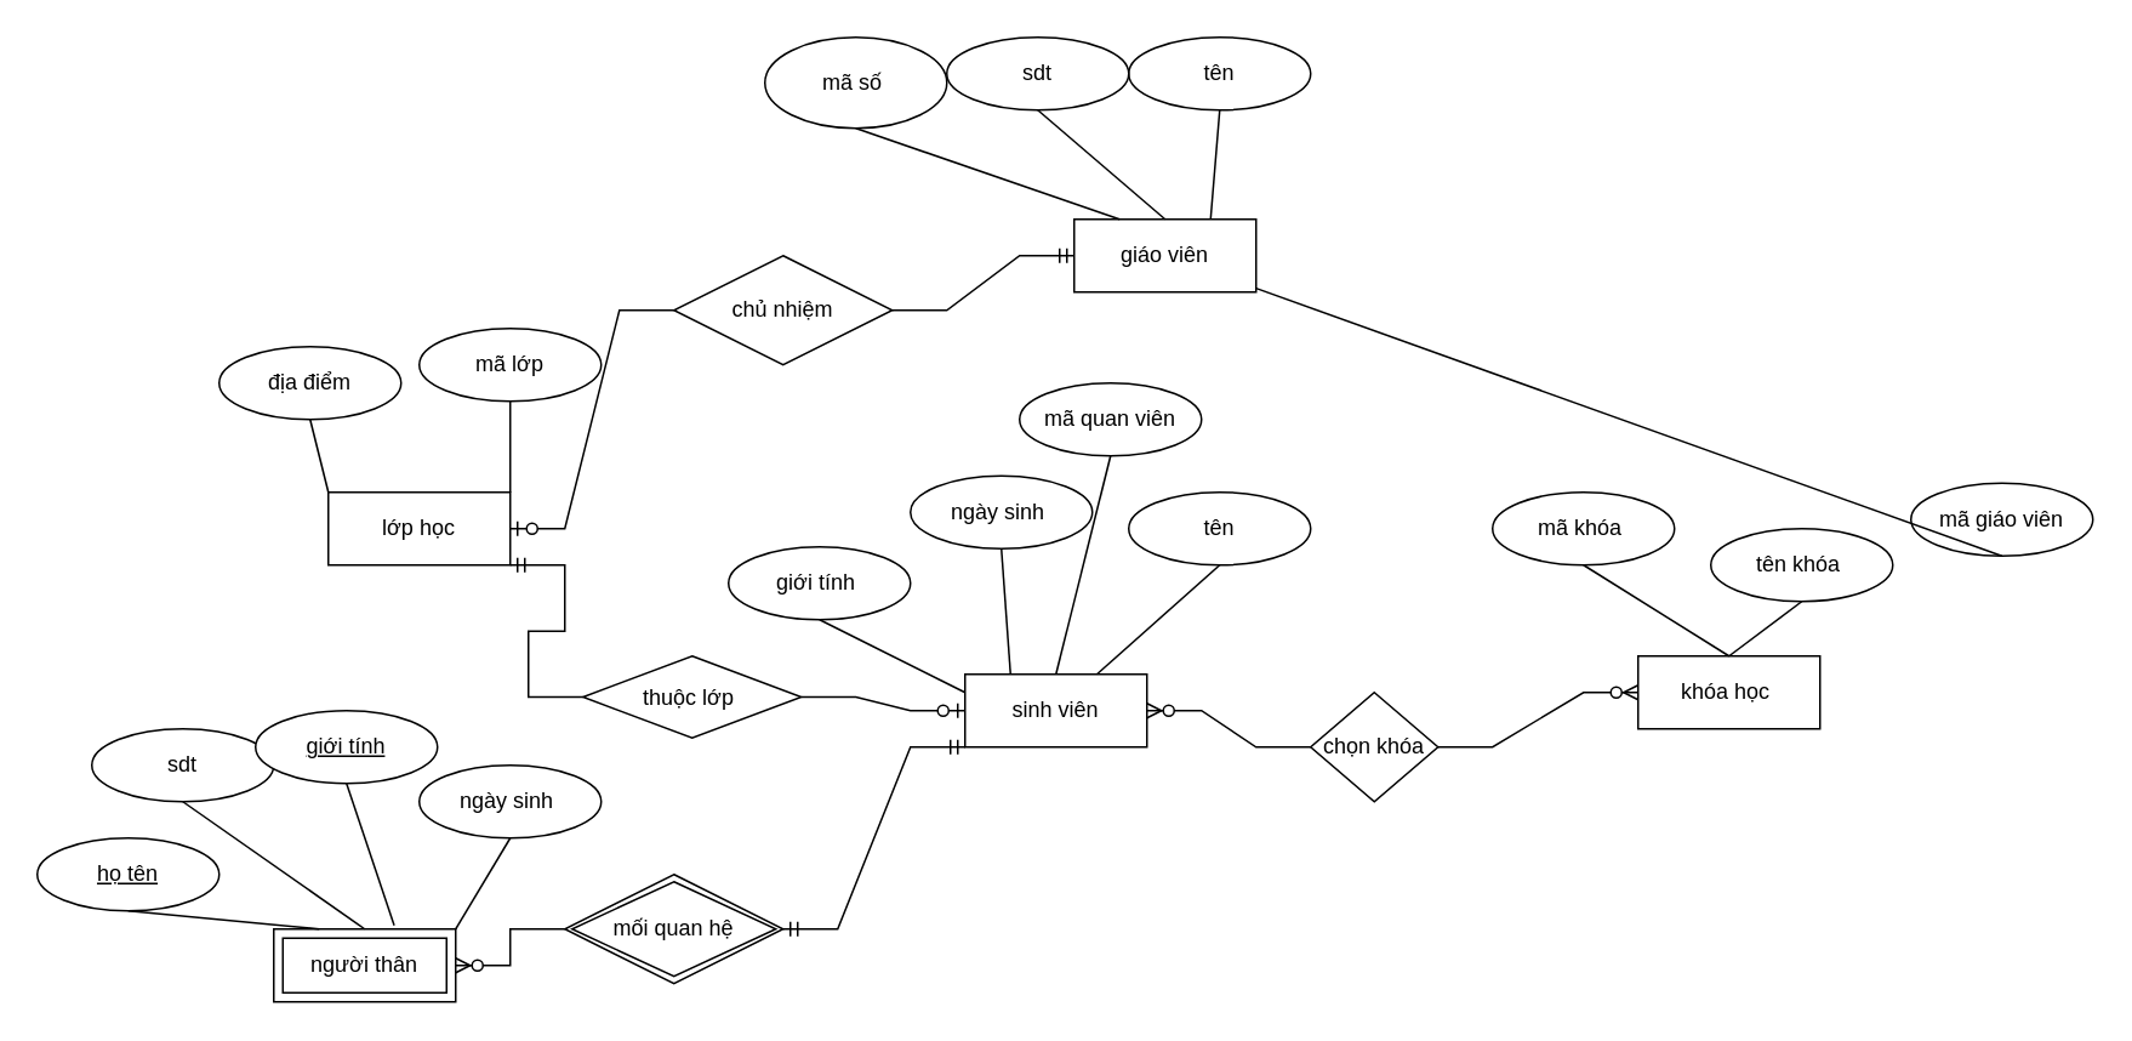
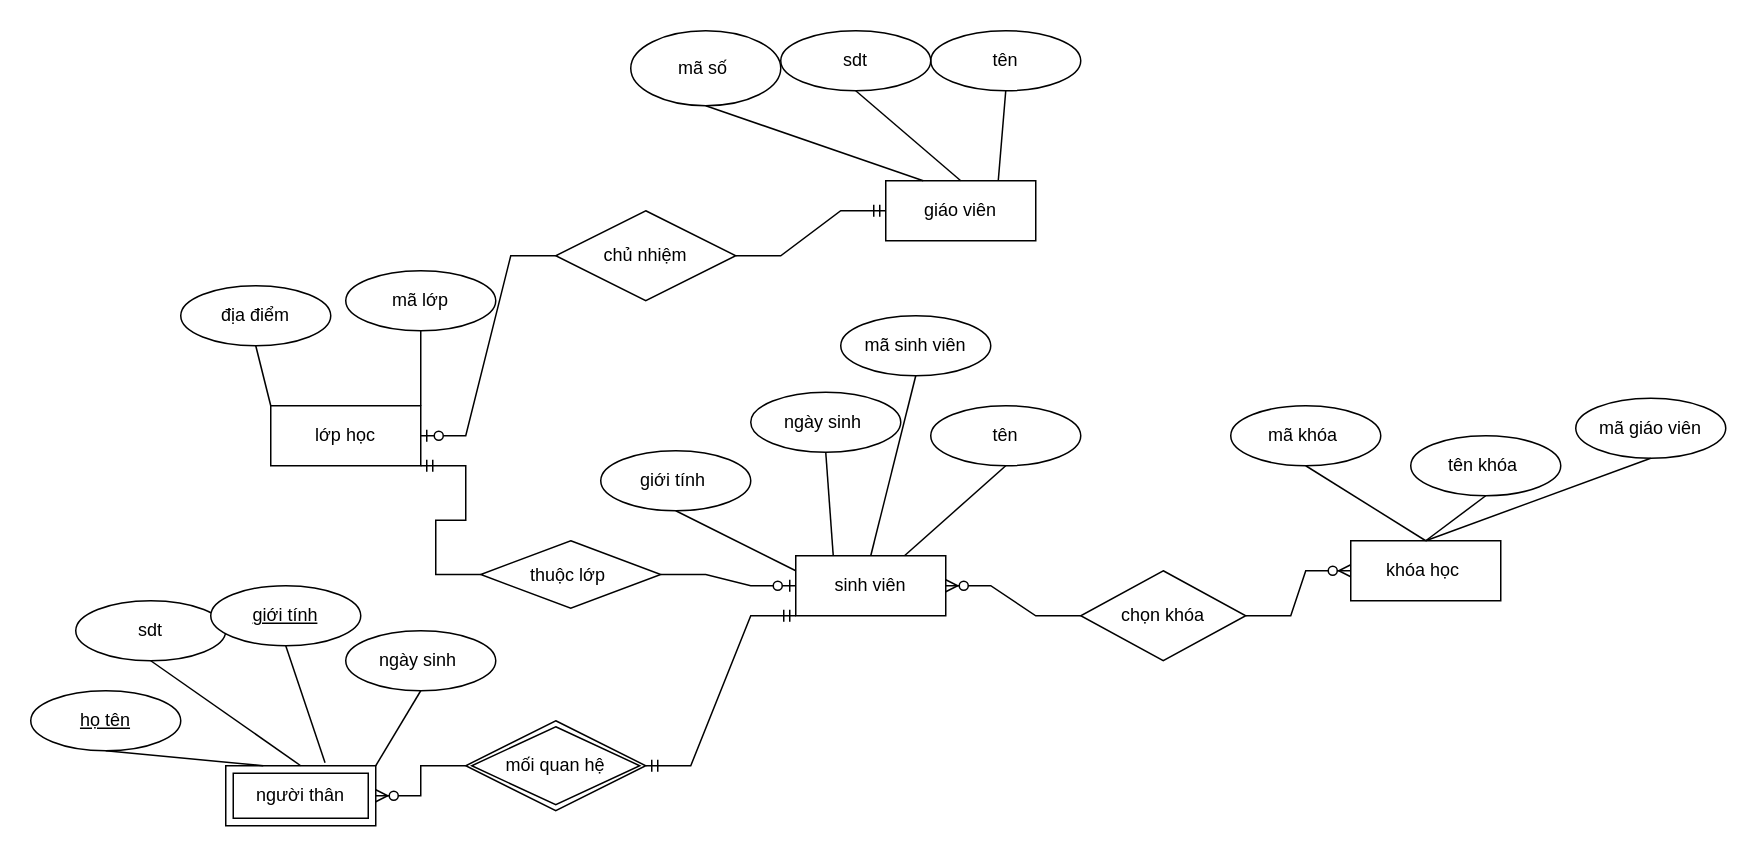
  <mxCell id="0" />
  <mxCell id="1" parent="0" />
  <mxCell id="2" value="mã số&amp;nbsp;" style="ellipse;whiteSpace=wrap;html=1;align=center;" parent="1" vertex="1"><mxGeometry x="420" y="20" width="100" height="50" as="geometry" /></mxCell>
  <mxCell id="3" value="tên" style="ellipse;whiteSpace=wrap;html=1;align=center;" parent="1" vertex="1"><mxGeometry x="620" y="20" width="100" height="40" as="geometry" /></mxCell>
  <mxCell id="4" value="giáo viên" style="whiteSpace=wrap;html=1;align=center;" parent="1" vertex="1"><mxGeometry x="590" y="120" width="100" height="40" as="geometry" /></mxCell>
  <mxCell id="5" value="sdt" style="ellipse;whiteSpace=wrap;html=1;align=center;" parent="1" vertex="1"><mxGeometry x="520" y="20" width="100" height="40" as="geometry" /></mxCell>
  <mxCell id="6" value="" style="endArrow=none;html=1;rounded=0;entryX=0.25;entryY=0;entryDx=0;entryDy=0;exitX=0.5;exitY=1;exitDx=0;exitDy=0;" parent="1" source="2" target="4" edge="1"><mxGeometry relative="1" as="geometry"><mxPoint x="210" y="-15.5" as="sourcePoint" /><mxPoint x="370" y="-15.5" as="targetPoint" /></mxGeometry></mxCell>
  <mxCell id="7" value="" style="endArrow=none;html=1;rounded=0;entryX=0.75;entryY=0;entryDx=0;entryDy=0;exitX=0.5;exitY=1;exitDx=0;exitDy=0;" parent="1" source="3" target="4" edge="1"><mxGeometry relative="1" as="geometry"><mxPoint x="340" y="-10" as="sourcePoint" /><mxPoint x="375" y="65.5" as="targetPoint" /></mxGeometry></mxCell>
  <mxCell id="8" value="sinh viên" style="whiteSpace=wrap;html=1;align=center;" parent="1" vertex="1"><mxGeometry x="530" y="370" width="100" height="40" as="geometry" /></mxCell>
  <mxCell id="9" value="khóa học&amp;nbsp;" style="whiteSpace=wrap;html=1;align=center;" parent="1" vertex="1"><mxGeometry x="900" y="360" width="100" height="40" as="geometry" /></mxCell>
  <mxCell id="10" value="lớp học" style="whiteSpace=wrap;html=1;align=center;" parent="1" vertex="1"><mxGeometry x="180" y="270" width="100" height="40" as="geometry" /></mxCell>
  <mxCell id="11" value="địa điểm" style="ellipse;whiteSpace=wrap;html=1;align=center;" parent="1" vertex="1"><mxGeometry x="120" y="190" width="100" height="40" as="geometry" /></mxCell>
  <mxCell id="12" value="mã lớp" style="ellipse;whiteSpace=wrap;html=1;align=center;" parent="1" vertex="1"><mxGeometry x="230" y="180" width="100" height="40" as="geometry" /></mxCell>
  <mxCell id="13" value="" style="endArrow=none;html=1;rounded=0;exitX=0.5;exitY=1;exitDx=0;exitDy=0;entryX=0;entryY=0;entryDx=0;entryDy=0;" parent="1" source="11" target="10" edge="1"><mxGeometry relative="1" as="geometry"><mxPoint x="240" y="200" as="sourcePoint" /><mxPoint x="400" y="200" as="targetPoint" /></mxGeometry></mxCell>
  <mxCell id="14" value="" style="endArrow=none;html=1;rounded=0;entryX=0.5;entryY=1;entryDx=0;entryDy=0;exitX=1;exitY=0;exitDx=0;exitDy=0;" parent="1" source="10" target="12" edge="1"><mxGeometry relative="1" as="geometry"><mxPoint x="400" y="170" as="sourcePoint" /><mxPoint x="560" y="170" as="targetPoint" /></mxGeometry></mxCell>
  <mxCell id="15" value="tên khóa&amp;nbsp;" style="ellipse;whiteSpace=wrap;html=1;align=center;" parent="1" vertex="1"><mxGeometry x="940" y="290" width="100" height="40" as="geometry" /></mxCell>
  <mxCell id="16" value="mã giáo viên" style="ellipse;whiteSpace=wrap;html=1;align=center;" parent="1" vertex="1"><mxGeometry x="1050" y="265" width="100" height="40" as="geometry" /></mxCell>
  <mxCell id="17" value="" style="endArrow=none;html=1;rounded=0;entryX=0.5;entryY=0;entryDx=0;entryDy=0;startArrow=none;exitX=0.5;exitY=1;exitDx=0;exitDy=0;" parent="1" source="35" target="9" edge="1"><mxGeometry relative="1" as="geometry"><mxPoint x="680" y="289" as="sourcePoint" /><mxPoint x="840" y="289" as="targetPoint" /></mxGeometry></mxCell>
- <mxCell id="18" value="" style="endArrow=none;html=1;rounded=0;exitX=0.5;exitY=1;exitDx=0;exitDy=0;" parent="1" source="16" target="4" edge="1"><mxGeometry relative="1" as="geometry"><mxPoint x="930" y="439" as="sourcePoint" /><mxPoint x="1030" y="490" as="targetPoint" /></mxGeometry></mxCell>
+ <mxCell id="18" value="" style="endArrow=none;html=1;rounded=0;entryX=0.5;entryY=0;entryDx=0;entryDy=0;exitX=0.5;exitY=1;exitDx=0;exitDy=0;" parent="1" source="16" target="9" edge="1"><mxGeometry relative="1" as="geometry"><mxPoint x="930" y="439" as="sourcePoint" /><mxPoint x="1030" y="490" as="targetPoint" /></mxGeometry></mxCell>
  <mxCell id="19" value="" style="endArrow=none;html=1;rounded=0;exitX=0.5;exitY=1;exitDx=0;exitDy=0;entryX=0.5;entryY=0;entryDx=0;entryDy=0;" parent="1" source="15" target="9" edge="1"><mxGeometry relative="1" as="geometry"><mxPoint x="790" y="394.5" as="sourcePoint" /><mxPoint x="850" y="490" as="targetPoint" /></mxGeometry></mxCell>
  <mxCell id="20" value="tên" style="ellipse;whiteSpace=wrap;html=1;align=center;" parent="1" vertex="1"><mxGeometry x="620" y="270" width="100" height="40" as="geometry" /></mxCell>
- <mxCell id="21" value="mã quan viên" style="ellipse;whiteSpace=wrap;html=1;align=center;" parent="1" vertex="1"><mxGeometry x="560" y="210" width="100" height="40" as="geometry" /></mxCell>
+ <mxCell id="21" value="mã sinh viên" style="ellipse;whiteSpace=wrap;html=1;align=center;" parent="1" vertex="1"><mxGeometry x="560" y="210" width="100" height="40" as="geometry" /></mxCell>
  <mxCell id="22" value="ngày sinh&amp;nbsp;" style="ellipse;whiteSpace=wrap;html=1;align=center;" parent="1" vertex="1"><mxGeometry x="500" y="261" width="100" height="40" as="geometry" /></mxCell>
  <mxCell id="23" value="giới tính&amp;nbsp;" style="ellipse;whiteSpace=wrap;html=1;align=center;" parent="1" vertex="1"><mxGeometry x="400" y="300" width="100" height="40" as="geometry" /></mxCell>
  <mxCell id="24" value="" style="endArrow=none;html=1;rounded=0;entryX=0.25;entryY=0;entryDx=0;entryDy=0;exitX=0.5;exitY=1;exitDx=0;exitDy=0;" parent="1" source="22" target="8" edge="1"><mxGeometry relative="1" as="geometry"><mxPoint x="420" y="220.3" as="sourcePoint" /><mxPoint x="580" y="220.3" as="targetPoint" /><Array as="points" /></mxGeometry></mxCell>
  <mxCell id="25" value="" style="endArrow=none;html=1;rounded=0;entryX=0.5;entryY=1;entryDx=0;entryDy=0;" parent="1" source="8" target="20" edge="1"><mxGeometry relative="1" as="geometry"><mxPoint x="560" y="230.8" as="sourcePoint" /><mxPoint x="643" y="240" as="targetPoint" /></mxGeometry></mxCell>
  <mxCell id="26" value="người thân" style="shape=ext;margin=3;double=1;whiteSpace=wrap;html=1;align=center;" parent="1" vertex="1"><mxGeometry x="150" y="510" width="100" height="40" as="geometry" /></mxCell>
  <mxCell id="27" value="" style="endArrow=none;html=1;rounded=0;entryX=0.25;entryY=0;entryDx=0;entryDy=0;exitX=0.5;exitY=1;exitDx=0;exitDy=0;" parent="1" source="28" target="26" edge="1"><mxGeometry relative="1" as="geometry"><mxPoint x="160" y="200" as="sourcePoint" /><mxPoint x="280" y="250" as="targetPoint" /></mxGeometry></mxCell>
  <mxCell id="28" value="&lt;u&gt;họ tên&lt;/u&gt;" style="ellipse;whiteSpace=wrap;html=1;align=center;" parent="1" vertex="1"><mxGeometry x="20" y="460" width="100" height="40" as="geometry" /></mxCell>
  <mxCell id="29" value="sdt" style="ellipse;whiteSpace=wrap;html=1;align=center;" parent="1" vertex="1"><mxGeometry x="50" y="400" width="100" height="40" as="geometry" /></mxCell>
  <mxCell id="30" value="ngày sinh&amp;nbsp;" style="ellipse;whiteSpace=wrap;html=1;align=center;" parent="1" vertex="1"><mxGeometry x="230" y="420" width="100" height="40" as="geometry" /></mxCell>
  <mxCell id="31" value="giới tính" style="ellipse;whiteSpace=wrap;html=1;align=center;fontStyle=4;" parent="1" vertex="1"><mxGeometry x="140" y="390" width="100" height="40" as="geometry" /></mxCell>
  <mxCell id="32" value="" style="endArrow=none;html=1;rounded=0;entryX=0.5;entryY=1;entryDx=0;entryDy=0;exitX=1;exitY=0;exitDx=0;exitDy=0;" parent="1" source="26" target="30" edge="1"><mxGeometry relative="1" as="geometry"><mxPoint x="270" y="260" as="sourcePoint" /><mxPoint x="370" y="311" as="targetPoint" /></mxGeometry></mxCell>
  <mxCell id="33" value="" style="endArrow=none;html=1;rounded=0;entryX=0.5;entryY=0;entryDx=0;entryDy=0;exitX=0.5;exitY=1;exitDx=0;exitDy=0;" parent="1" source="29" target="26" edge="1"><mxGeometry relative="1" as="geometry"><mxPoint x="250" y="199" as="sourcePoint" /><mxPoint x="350" y="250" as="targetPoint" /></mxGeometry></mxCell>
  <mxCell id="34" value="" style="endArrow=none;html=1;rounded=0;entryX=0.662;entryY=-0.05;entryDx=0;entryDy=0;entryPerimeter=0;exitX=0.5;exitY=1;exitDx=0;exitDy=0;" parent="1" source="31" target="26" edge="1"><mxGeometry relative="1" as="geometry"><mxPoint x="350" y="189" as="sourcePoint" /><mxPoint x="340" y="250" as="targetPoint" /></mxGeometry></mxCell>
  <mxCell id="35" value="mã khóa&amp;nbsp;" style="ellipse;whiteSpace=wrap;html=1;align=center;" parent="1" vertex="1"><mxGeometry x="820" y="270" width="100" height="40" as="geometry" /></mxCell>
  <mxCell id="36" value="" style="endArrow=none;html=1;rounded=0;entryX=0;entryY=0.25;entryDx=0;entryDy=0;exitX=0.5;exitY=1;exitDx=0;exitDy=0;" parent="1" source="23" target="8" edge="1"><mxGeometry relative="1" as="geometry"><mxPoint x="560" y="310" as="sourcePoint" /><mxPoint x="565" y="380" as="targetPoint" /><Array as="points" /></mxGeometry></mxCell>
  <mxCell id="37" value="" style="endArrow=none;html=1;rounded=0;entryX=0.5;entryY=0;entryDx=0;entryDy=0;exitX=0.5;exitY=1;exitDx=0;exitDy=0;" parent="1" source="21" target="8" edge="1"><mxGeometry relative="1" as="geometry"><mxPoint x="570" y="320" as="sourcePoint" /><mxPoint x="575" y="390" as="targetPoint" /><Array as="points" /></mxGeometry></mxCell>
  <mxCell id="38" value="mối quan hệ" style="shape=rhombus;double=1;perimeter=rhombusPerimeter;whiteSpace=wrap;html=1;align=center;" parent="1" vertex="1"><mxGeometry x="310" y="480" width="120" height="60" as="geometry" /></mxCell>
  <mxCell id="39" value="" style="edgeStyle=entityRelationEdgeStyle;fontSize=12;html=1;endArrow=ERzeroToMany;endFill=1;rounded=0;entryX=1;entryY=0.5;entryDx=0;entryDy=0;exitX=0;exitY=0.5;exitDx=0;exitDy=0;" parent="1" source="38" target="26" edge="1"><mxGeometry width="100" height="100" relative="1" as="geometry"><mxPoint x="240" y="530" as="sourcePoint" /><mxPoint x="340" y="430" as="targetPoint" /></mxGeometry></mxCell>
  <mxCell id="40" value="" style="edgeStyle=entityRelationEdgeStyle;fontSize=12;html=1;endArrow=ERmandOne;startArrow=ERmandOne;rounded=0;entryX=0;entryY=1;entryDx=0;entryDy=0;exitX=1;exitY=0.5;exitDx=0;exitDy=0;" parent="1" source="38" target="8" edge="1"><mxGeometry width="100" height="100" relative="1" as="geometry"><mxPoint x="280" y="550" as="sourcePoint" /><mxPoint x="380" y="450" as="targetPoint" /></mxGeometry></mxCell>
- <mxCell id="41" value="chọn khóa" style="shape=rhombus;perimeter=rhombusPerimeter;whiteSpace=wrap;html=1;align=center;" parent="1" vertex="1"><mxGeometry x="720" y="380" width="70" height="60" as="geometry" /></mxCell>
+ <mxCell id="41" value="chọn khóa" style="shape=rhombus;perimeter=rhombusPerimeter;whiteSpace=wrap;html=1;align=center;" parent="1" vertex="1"><mxGeometry x="720" y="380" width="110" height="60" as="geometry" /></mxCell>
  <mxCell id="42" value="" style="edgeStyle=entityRelationEdgeStyle;fontSize=12;html=1;endArrow=ERzeroToMany;endFill=1;rounded=0;exitX=0;exitY=0.5;exitDx=0;exitDy=0;" parent="1" source="41" target="8" edge="1"><mxGeometry width="100" height="100" relative="1" as="geometry"><mxPoint x="630" y="540" as="sourcePoint" /><mxPoint x="730" y="440" as="targetPoint" /></mxGeometry></mxCell>
  <mxCell id="43" value="" style="edgeStyle=entityRelationEdgeStyle;fontSize=12;html=1;endArrow=ERzeroToMany;endFill=1;rounded=0;entryX=0;entryY=0.5;entryDx=0;entryDy=0;exitX=1;exitY=0.5;exitDx=0;exitDy=0;" parent="1" source="41" target="9" edge="1"><mxGeometry width="100" height="100" relative="1" as="geometry"><mxPoint x="820" y="550" as="sourcePoint" /><mxPoint x="920" y="450" as="targetPoint" /></mxGeometry></mxCell>
  <mxCell id="44" value="" style="endArrow=none;html=1;rounded=0;entryX=0.5;entryY=0;entryDx=0;entryDy=0;exitX=0.5;exitY=1;exitDx=0;exitDy=0;" parent="1" source="5" target="4" edge="1"><mxGeometry relative="1" as="geometry"><mxPoint x="275" y="0" as="sourcePoint" /><mxPoint x="230" y="80" as="targetPoint" /></mxGeometry></mxCell>
  <mxCell id="45" value="chủ nhiệm" style="shape=rhombus;perimeter=rhombusPerimeter;whiteSpace=wrap;html=1;align=center;" parent="1" vertex="1"><mxGeometry x="370" y="140" width="120" height="60" as="geometry" /></mxCell>
  <mxCell id="46" value="" style="edgeStyle=entityRelationEdgeStyle;fontSize=12;html=1;endArrow=ERmandOne;rounded=0;entryX=0;entryY=0.5;entryDx=0;entryDy=0;exitX=1;exitY=0.5;exitDx=0;exitDy=0;" parent="1" source="45" target="4" edge="1"><mxGeometry width="100" height="100" relative="1" as="geometry"><mxPoint x="740" y="220" as="sourcePoint" /><mxPoint x="840" y="120" as="targetPoint" /></mxGeometry></mxCell>
  <mxCell id="47" style="edgeStyle=orthogonalEdgeStyle;rounded=0;orthogonalLoop=1;jettySize=auto;html=1;exitX=0.5;exitY=1;exitDx=0;exitDy=0;" parent="1" source="45" target="45" edge="1"><mxGeometry relative="1" as="geometry" /></mxCell>
  <mxCell id="48" value="" style="edgeStyle=entityRelationEdgeStyle;fontSize=12;html=1;endArrow=ERzeroToOne;endFill=1;rounded=0;entryX=1;entryY=0.5;entryDx=0;entryDy=0;exitX=0;exitY=0.5;exitDx=0;exitDy=0;" parent="1" source="45" target="10" edge="1"><mxGeometry width="100" height="100" relative="1" as="geometry"><mxPoint x="280" y="380" as="sourcePoint" /><mxPoint x="380" y="280" as="targetPoint" /></mxGeometry></mxCell>
  <mxCell id="49" value="thuộc lớp&amp;nbsp;" style="shape=rhombus;perimeter=rhombusPerimeter;whiteSpace=wrap;html=1;align=center;" parent="1" vertex="1"><mxGeometry x="320" y="360" width="120" height="45" as="geometry" /></mxCell>
  <mxCell id="50" value="" style="edgeStyle=entityRelationEdgeStyle;fontSize=12;html=1;endArrow=ERmandOne;rounded=0;entryX=1;entryY=1;entryDx=0;entryDy=0;exitX=0;exitY=0.5;exitDx=0;exitDy=0;" parent="1" source="49" target="10" edge="1"><mxGeometry width="100" height="100" relative="1" as="geometry"><mxPoint x="290" y="340" as="sourcePoint" /><mxPoint x="390" y="240" as="targetPoint" /></mxGeometry></mxCell>
  <mxCell id="51" value="" style="edgeStyle=entityRelationEdgeStyle;fontSize=12;html=1;endArrow=ERzeroToOne;endFill=1;rounded=0;entryX=0;entryY=0.5;entryDx=0;entryDy=0;exitX=1;exitY=0.5;exitDx=0;exitDy=0;" parent="1" source="49" target="8" edge="1"><mxGeometry width="100" height="100" relative="1" as="geometry"><mxPoint x="290" y="340" as="sourcePoint" /><mxPoint x="390" y="240" as="targetPoint" /></mxGeometry></mxCell>
